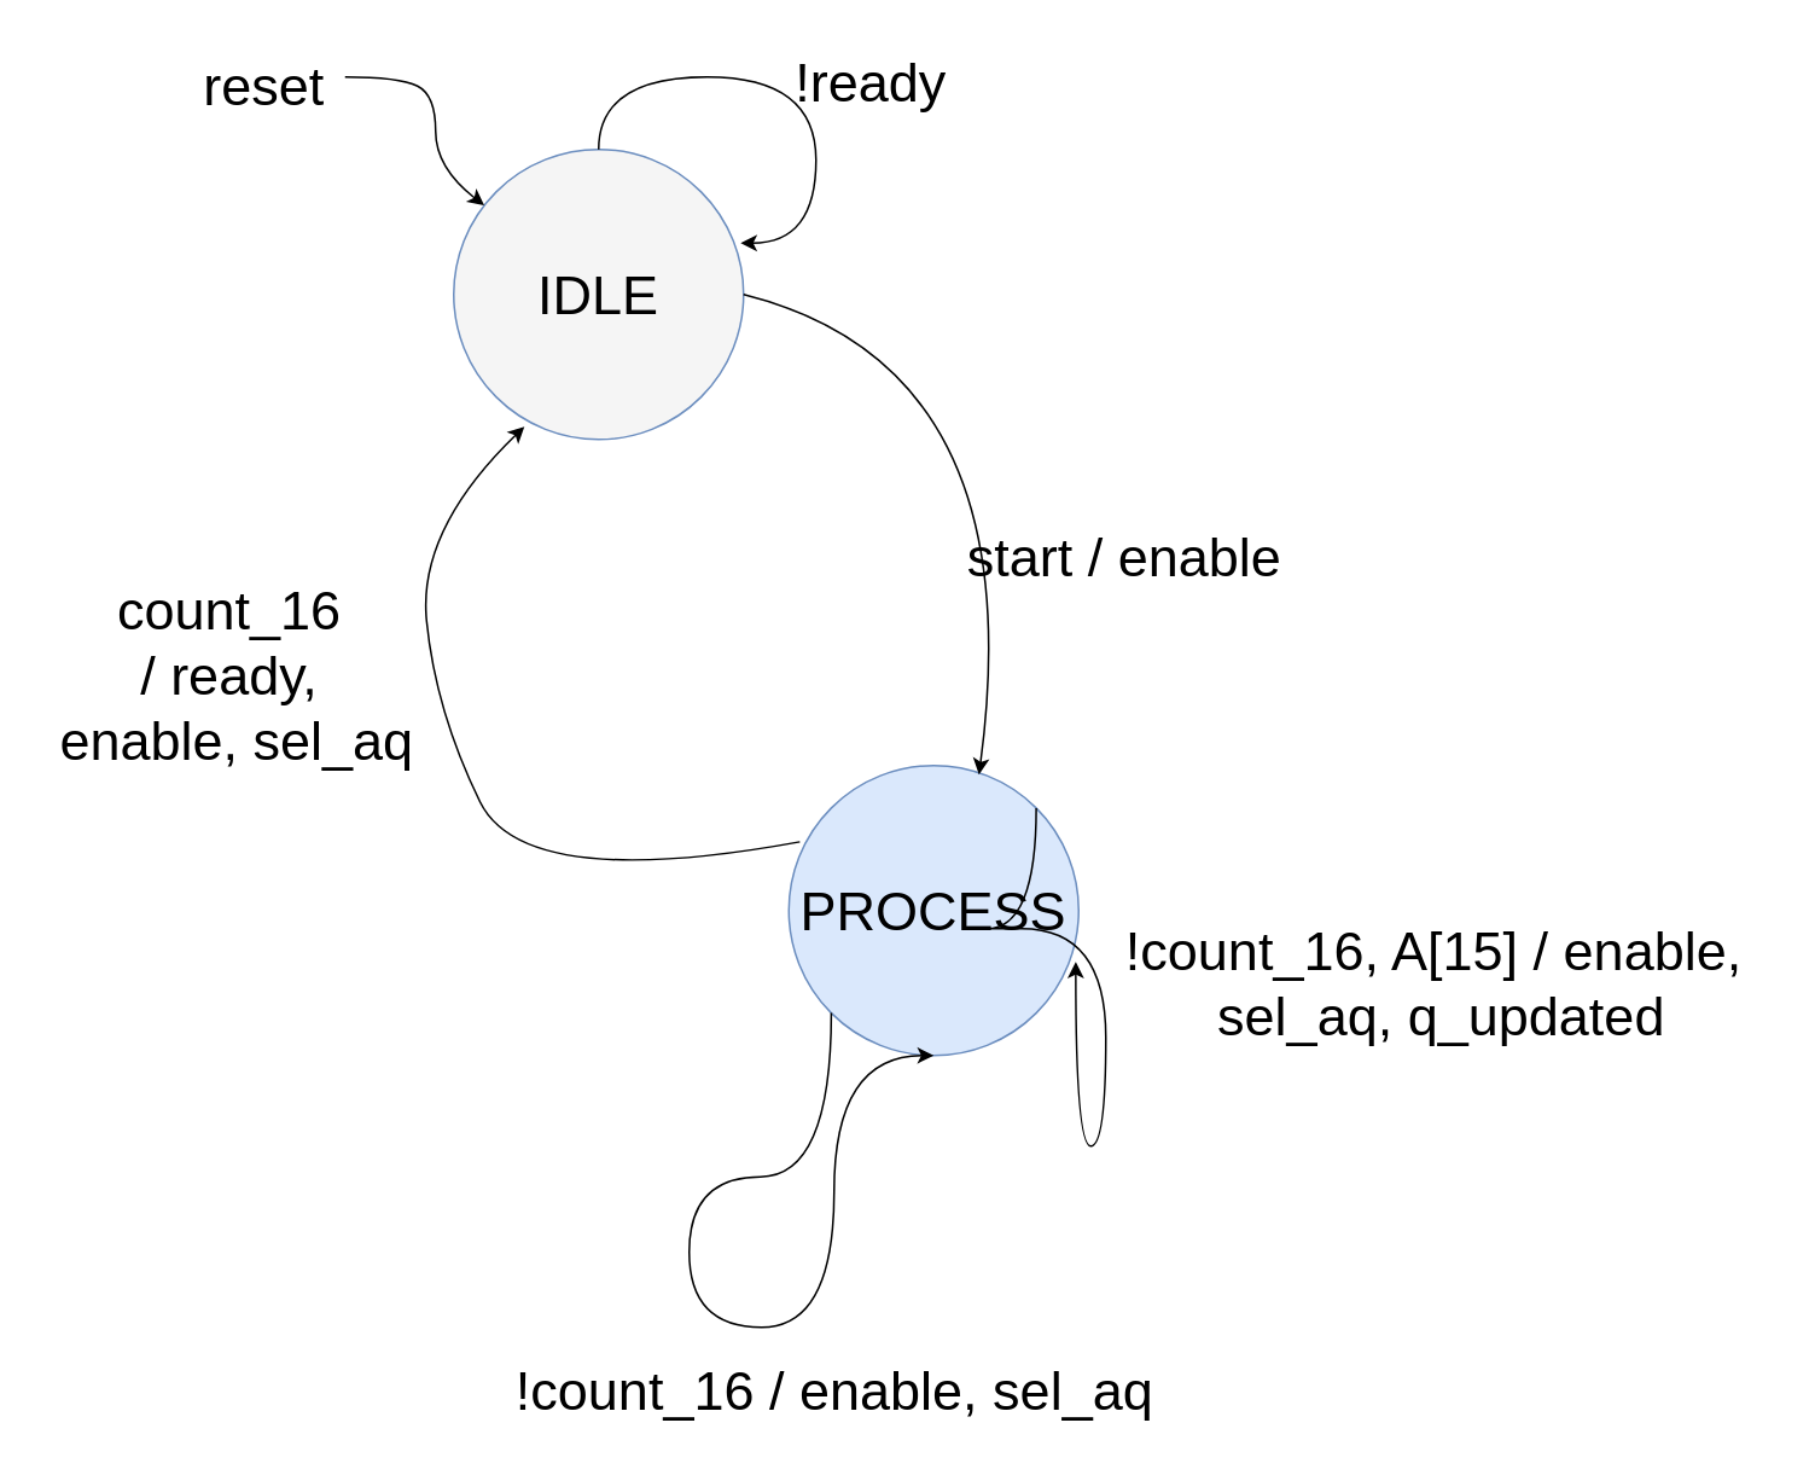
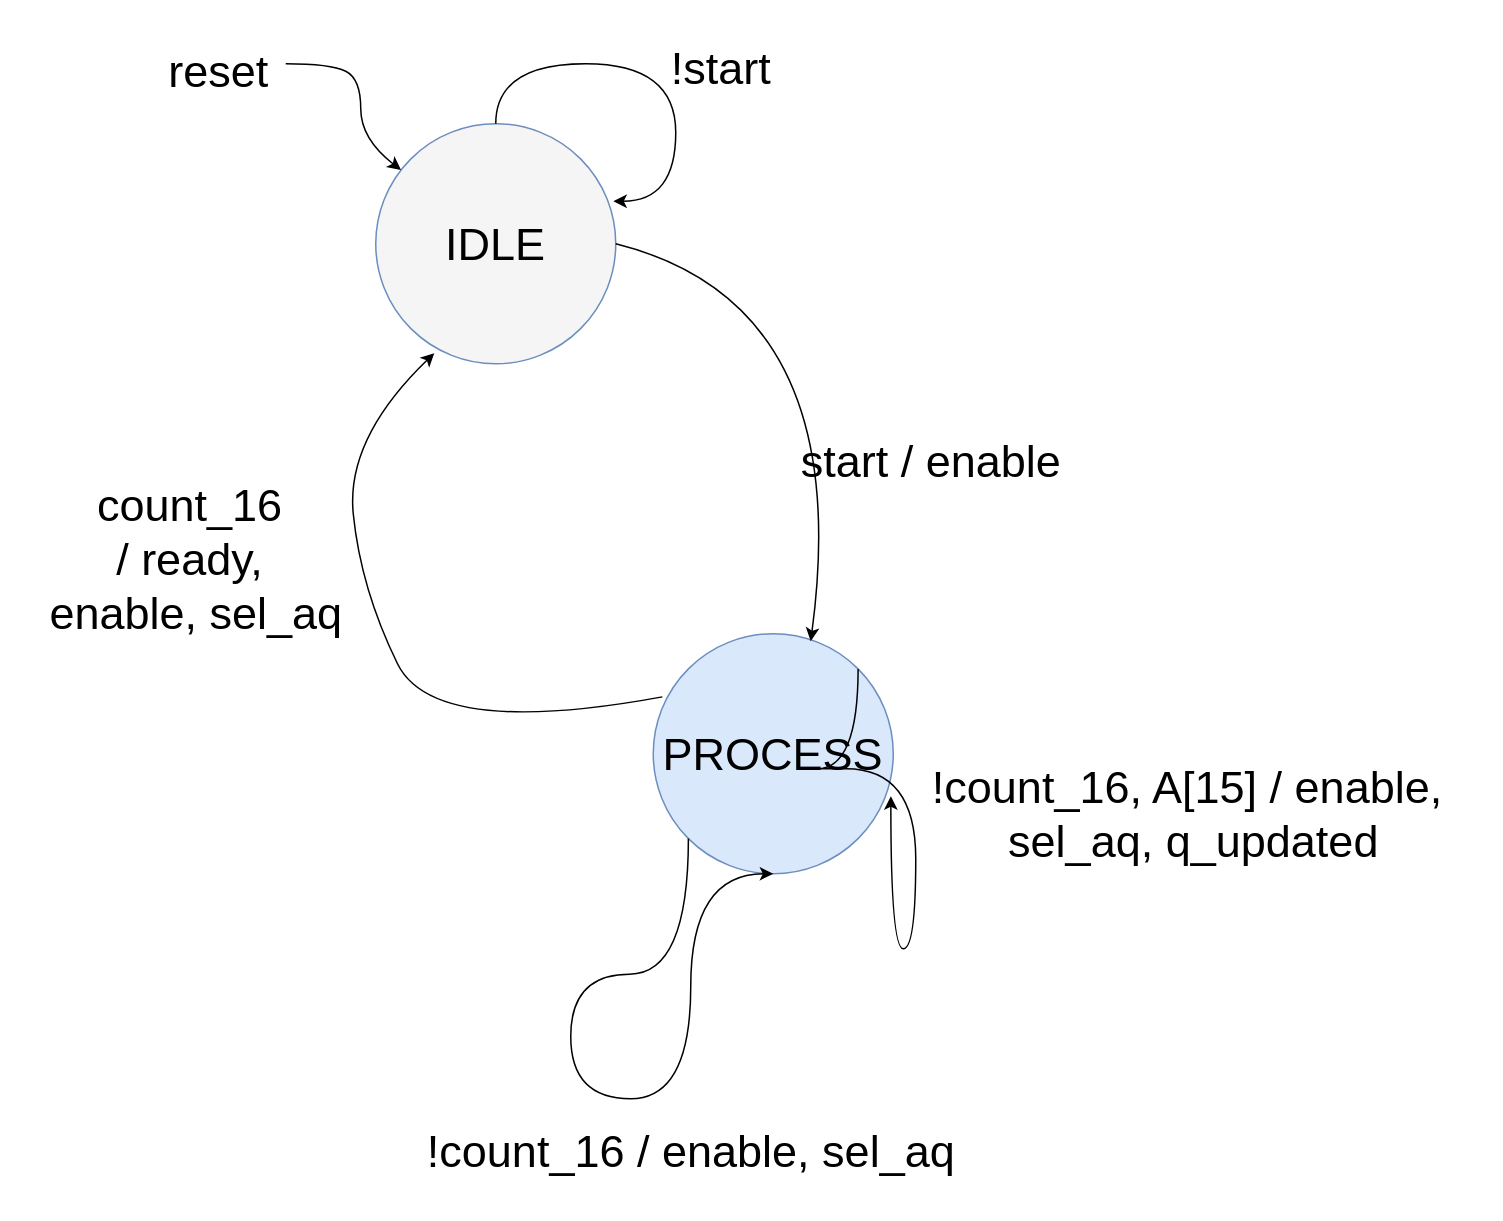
  <mxCell id="0" />
  <mxCell id="1" parent="0" />
  <mxCell id="2" value="&lt;font style=&quot;font-size: 30px;&quot;&gt;PROCESS&lt;/font&gt;" style="ellipse;whiteSpace=wrap;html=1;aspect=fixed;fillColor=#dae8fc;strokeColor=#6c8ebf;" vertex="1" parent="1"><mxGeometry x="435" y="422" width="160" height="160" as="geometry" /></mxCell>
  <mxCell id="3" value="&lt;font style=&quot;font-size: 30px;&quot;&gt;IDLE&lt;/font&gt;" style="ellipse;whiteSpace=wrap;html=1;aspect=fixed;fillColor=#f5f5f5;strokeColor=#6c8ebf;" vertex="1" parent="1"><mxGeometry x="250" y="82" width="160" height="160" as="geometry" /></mxCell>
  <mxCell id="4" value="" style="edgeStyle=none;orthogonalLoop=1;jettySize=auto;html=1;rounded=0;exitX=1;exitY=0.5;exitDx=0;exitDy=0;entryX=0.656;entryY=0.031;entryDx=0;entryDy=0;entryPerimeter=0;curved=1;" edge="1" parent="1" source="3" target="2"><mxGeometry width="80" relative="1" as="geometry"><mxPoint x="470" y="202" as="sourcePoint" /><mxPoint x="550" y="202" as="targetPoint" /><Array as="points"><mxPoint x="570" y="202" /></Array></mxGeometry></mxCell>
  <mxCell id="5" value="" style="edgeStyle=none;orthogonalLoop=1;jettySize=auto;html=1;rounded=0;exitX=0.038;exitY=0.263;exitDx=0;exitDy=0;entryX=0.244;entryY=0.956;entryDx=0;entryDy=0;entryPerimeter=0;exitPerimeter=0;curved=1;" edge="1" parent="1" source="2" target="3"><mxGeometry width="80" relative="1" as="geometry"><mxPoint x="410" y="350" as="sourcePoint" /><mxPoint x="342" y="232" as="targetPoint" /><Array as="points"><mxPoint x="289" y="492" /><mxPoint x="240" y="392" /><mxPoint x="230" y="292" /></Array></mxGeometry></mxCell>
  <mxCell id="6" value="" style="edgeStyle=none;orthogonalLoop=1;jettySize=auto;html=1;rounded=0;curved=1;" edge="1" parent="1" target="3"><mxGeometry width="80" relative="1" as="geometry"><mxPoint x="190" y="42" as="sourcePoint" /><mxPoint x="250" y="22" as="targetPoint" /><Array as="points"><mxPoint x="220" y="42" /><mxPoint x="240" y="52" /><mxPoint x="240" y="92" /></Array></mxGeometry></mxCell>
  <mxCell id="7" value="&lt;font style=&quot;font-size: 30px;&quot;&gt;reset&lt;/font&gt;" style="text;html=1;align=center;verticalAlign=middle;resizable=0;points=[];autosize=1;strokeColor=none;fillColor=none;" vertex="1" parent="1"><mxGeometry x="100" y="22" width="90" height="50" as="geometry" /></mxCell>
  <mxCell id="8" style="edgeStyle=orthogonalEdgeStyle;rounded=0;orthogonalLoop=1;jettySize=auto;html=1;exitX=0.5;exitY=0;exitDx=0;exitDy=0;entryX=0.99;entryY=0.323;entryDx=0;entryDy=0;entryPerimeter=0;curved=1;" edge="1" parent="1" source="3" target="3"><mxGeometry relative="1" as="geometry"><Array as="points"><mxPoint x="330" y="42" /><mxPoint x="450" y="42" /><mxPoint x="450" y="134" /></Array></mxGeometry></mxCell>
- <mxCell id="9" value="&lt;font style=&quot;font-size: 30px;&quot;&gt;!ready&lt;/font&gt;" style="text;html=1;align=center;verticalAlign=middle;resizable=0;points=[];autosize=1;strokeColor=none;fillColor=none;" vertex="1" parent="1"><mxGeometry x="435" y="20" width="90" height="50" as="geometry" /></mxCell>
+ <mxCell id="9" value="&lt;font style=&quot;font-size: 30px;&quot;&gt;!start&lt;/font&gt;" style="text;html=1;align=center;verticalAlign=middle;resizable=0;points=[];autosize=1;strokeColor=none;fillColor=none;" vertex="1" parent="1"><mxGeometry x="435" y="20" width="90" height="50" as="geometry" /></mxCell>
  <mxCell id="10" value="&lt;font style=&quot;font-size: 30px;&quot;&gt;start / enable&lt;/font&gt;" style="text;html=1;align=center;verticalAlign=middle;resizable=0;points=[];autosize=1;strokeColor=none;fillColor=none;" vertex="1" parent="1"><mxGeometry x="520" y="282" width="200" height="50" as="geometry" /></mxCell>
  <mxCell id="11" value="&lt;font style=&quot;font-size: 30px;&quot;&gt;!count_16, A[15] / enable,&amp;nbsp;&lt;/font&gt;&lt;div&gt;&lt;font style=&quot;font-size: 30px;&quot;&gt;sel_aq, q_updated&lt;/font&gt;&lt;/div&gt;" style="text;html=1;align=center;verticalAlign=middle;resizable=0;points=[];autosize=1;strokeColor=none;fillColor=none;" vertex="1" parent="1"><mxGeometry x="610" y="497" width="370" height="90" as="geometry" /></mxCell>
  <mxCell id="12" style="edgeStyle=orthogonalEdgeStyle;rounded=0;orthogonalLoop=1;jettySize=auto;html=1;exitX=1;exitY=0;exitDx=0;exitDy=0;entryX=0.99;entryY=0.677;entryDx=0;entryDy=0;entryPerimeter=0;curved=1;" edge="1" parent="1" source="2" target="2"><mxGeometry relative="1" as="geometry"><Array as="points"><mxPoint x="517" y="512" /><mxPoint x="610" y="512" /><mxPoint x="610" y="632" /><mxPoint x="538" y="632" /></Array></mxGeometry></mxCell>
  <mxCell id="13" style="edgeStyle=orthogonalEdgeStyle;rounded=0;orthogonalLoop=1;jettySize=auto;html=1;exitX=0;exitY=1;exitDx=0;exitDy=0;entryX=0.5;entryY=1;entryDx=0;entryDy=0;curved=1;" edge="1" parent="1" source="2" target="2"><mxGeometry relative="1" as="geometry"><Array as="points"><mxPoint x="380" y="649" /><mxPoint x="380" y="732" /><mxPoint x="460" y="732" /></Array></mxGeometry></mxCell>
  <mxCell id="14" value="&lt;font style=&quot;font-size: 30px;&quot;&gt;!count_16 / enable,&amp;nbsp;&lt;/font&gt;&lt;span style=&quot;font-size: 30px; background-color: initial;&quot;&gt;sel_aq&lt;/span&gt;" style="text;html=1;align=center;verticalAlign=middle;resizable=0;points=[];autosize=1;strokeColor=none;fillColor=none;" vertex="1" parent="1"><mxGeometry x="270" y="742" width="380" height="50" as="geometry" /></mxCell>
  <mxCell id="15" value="&lt;font style=&quot;font-size: 30px;&quot;&gt;count_16&amp;nbsp;&lt;/font&gt;&lt;div&gt;&lt;font style=&quot;font-size: 30px;&quot;&gt;/ ready,&amp;nbsp;&lt;/font&gt;&lt;/div&gt;&lt;div&gt;&lt;font style=&quot;font-size: 30px;&quot;&gt;enable,&amp;nbsp;&lt;/font&gt;&lt;span style=&quot;font-size: 30px; background-color: initial;&quot;&gt;sel_aq&lt;/span&gt;&lt;/div&gt;" style="text;html=1;align=center;verticalAlign=middle;resizable=0;points=[];autosize=1;strokeColor=none;fillColor=none;" vertex="1" parent="1"><mxGeometry x="20" y="312" width="220" height="120" as="geometry" /></mxCell>
